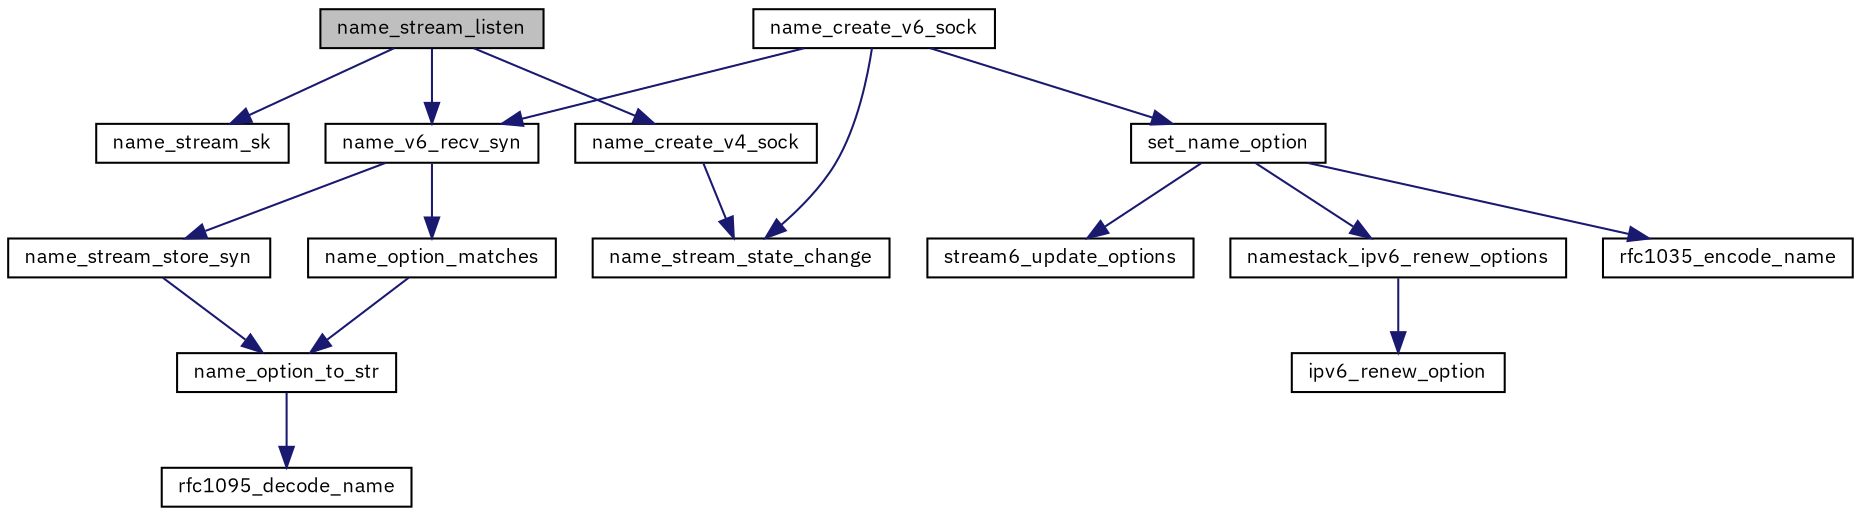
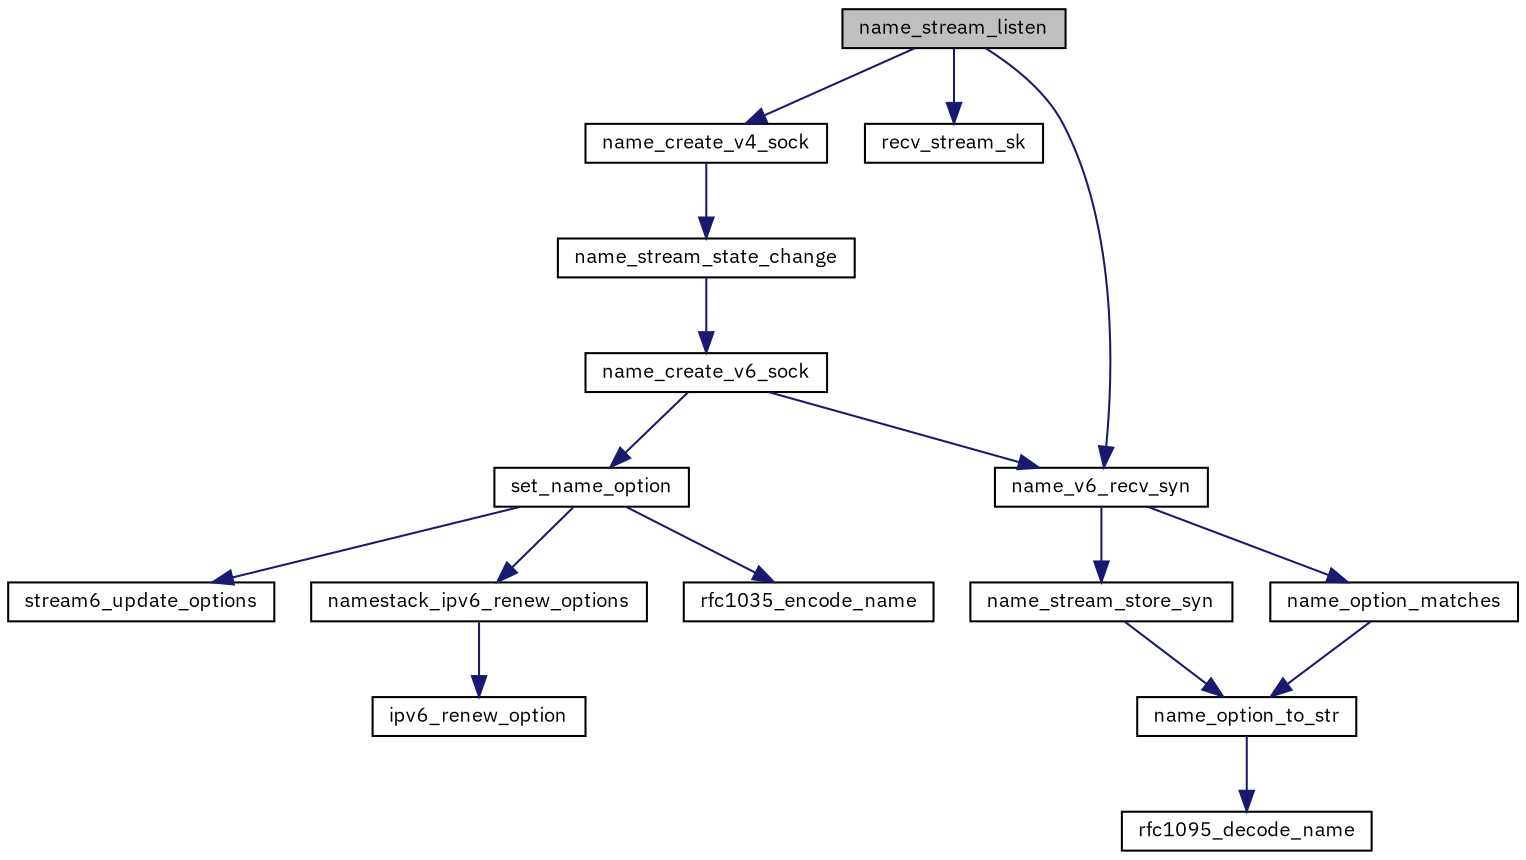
  digraph {
    fontname="IBM Plex Sans"
    rankdir=TB
    node [color=black fillcolor=white fontname="IBM Plex Sans" fontsize=10 shape=record style=filled]
    edge [color=midnightblue fontname="IBM Plex Sans" fontsize=10 labelfontname=FreeSans labelfontsize=10 style=solid]
    n1 [fillcolor=grey75 fontcolor=black height=0.2 label=name_stream_listen width=0.4]
    n2 [height=0.2 label=name_create_v4_sock width=0.4]
-   n3 [height=0.2 label=name_stream_sk width=0.4]
+   n3 [height=0.2 label=recv_stream_sk width=0.4]
    n4 [height=0.2 label=name_v6_recv_syn width=0.4]
    n5 [height=0.2 label=name_stream_state_change width=0.4]
    n6 [height=0.2 label=name_create_v6_sock width=0.4]
    n7 [height=0.2 label=set_name_option width=0.4]
    n8 [height=0.2 label=name_option_matches width=0.4]
    n9 [height=0.2 label=name_stream_store_syn width=0.4]
    n10 [height=0.2 label=stream6_update_options width=0.4]
    n11 [height=0.2 label=namestack_ipv6_renew_options width=0.4]
    n12 [height=0.2 label=rfc1035_encode_name width=0.4]
    n13 [height=0.2 label=name_option_to_str width=0.4]
    n14 [height=0.2 label=rfc1095_decode_name width=0.4]
    n15 [height=0.2 label=ipv6_renew_option width=0.4]
    n1 -> n2
    n1 -> n3
    n1 -> n4
    n2 -> n5
    n4 -> n8
    n4 -> n9
    n6 -> n4
-   n6 -> n5
+   n5 -> n6
    n6 -> n7
    n7 -> n10
    n7 -> n11
    n7 -> n12
    n8 -> n13
    n9 -> n13
    n11 -> n15
    n13 -> n14
  }
